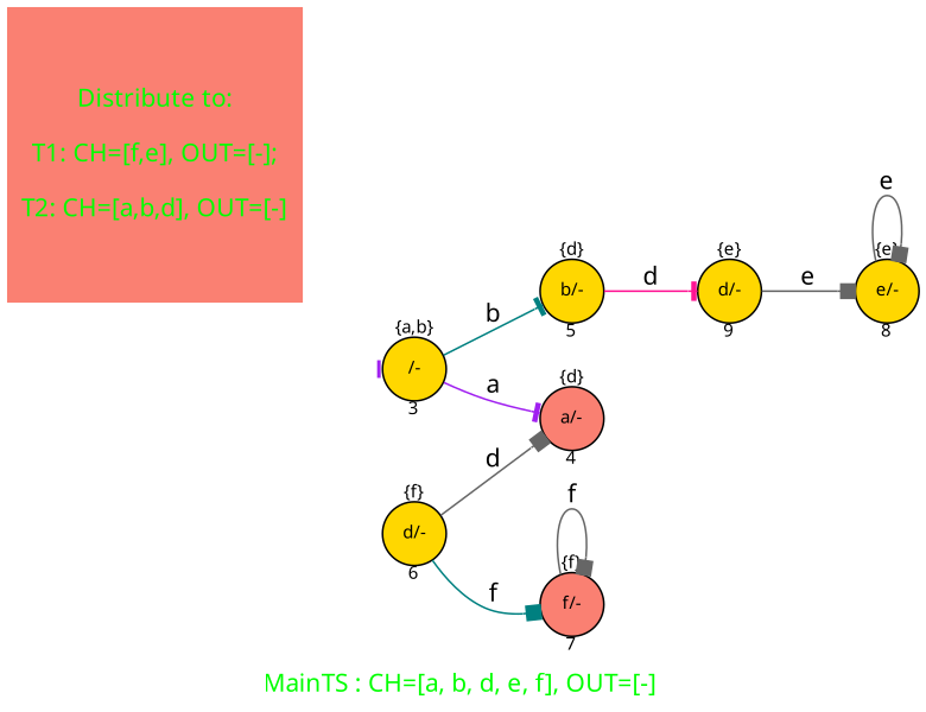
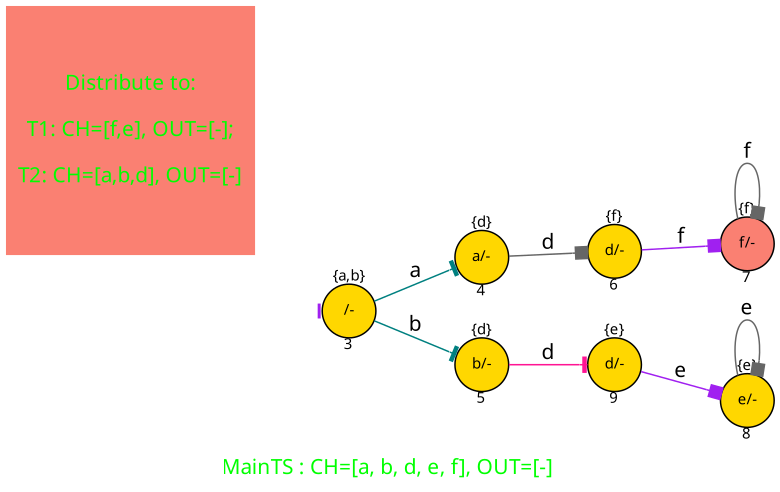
  digraph {
    fontcolor=green
    fontname="Noto Sans"
    fontsize=14
    label="\nMainTS : CH=[a, b, d, e, f], OUT=[-] "
    nodesep=0.5
    rankdir=LR
    ranksep=0.6
    node [fixedsize=true fontname="Noto Sans" fontsize=10 shape=circle style=filled fillcolor=gold]
    edge [arrowhead=box color=gray40 fontname="Noto Sans"]
    init [shape=point style=invis fillcolor=""]
    n2 [label="{a,b}\n\n/-\n\n3"]
-   n3 [fillcolor=salmon label="{d}\n\na/-\n\n4"]
+   n3 [label="{d}\n\na/-\n\n4"]
    n4 [label="{d}\n\nb/-\n\n5"]
    n5 [fillcolor=salmon fixedsize=false fontcolor=green fontsize=14 label="Distribute to:\n\nT1: CH=[f,e], OUT=[-];\n\nT2: CH=[a,b,d], OUT=[-]" peripheries=0 shape=square]
    n6 [label="{f}\n\nd/-\n\n6"]
    n7 [label="{e}\n\nd/-\n\n9"]
    n8 [fillcolor=salmon label="{f}\n\nf/-\n\n7"]
    n9 [label="{e}\n\ne/-\n\n8"]
    init -> n2 [arrowhead=tee color=purple penwidth=0]
-   n2 -> n3 [arrowhead=tee color=purple label=a]
+   n2 -> n3 [arrowhead=tee color=teal label=a]
    n2 -> n4 [arrowhead=tee color=teal label=b]
-   n6 -> n3 [label=d]
+   n3 -> n6 [label=d]
    n4 -> n7 [arrowhead=tee color=deeppink label=d]
-   n6 -> n8 [color=teal label=f]
-   n7 -> n9 [label=e]
+   n6 -> n8 [color=purple label=f]
+   n7 -> n9 [color=purple label=e]
    n8 -> n8 [label=f]
    n9 -> n9 [label=e]
  }
